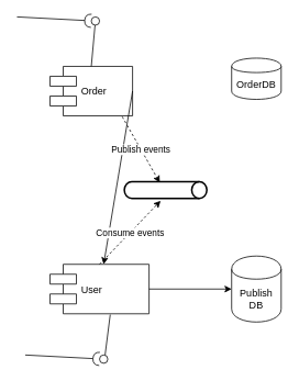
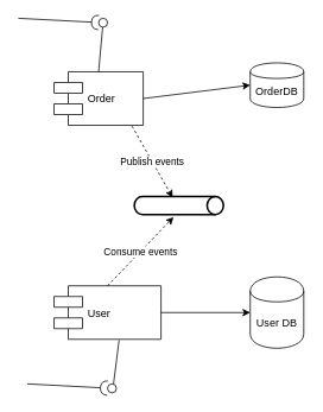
  <mxCell id="0" />
  <mxCell id="1" parent="0" />
  <mxCell id="2" value="Order" style="shape=component;align=left;spacingLeft=36;" vertex="1" parent="1"><mxGeometry x="60" y="80" width="100" height="60" as="geometry" /></mxCell>
  <mxCell id="3" value="User" style="shape=component;align=left;spacingLeft=36;" vertex="1" parent="1"><mxGeometry x="60" y="320" width="120" height="60" as="geometry" /></mxCell>
  <mxCell id="4" value="" style="rounded=0;orthogonalLoop=1;jettySize=auto;html=1;endArrow=none;endFill=0;exitX=0.5;exitY=0;exitDx=0;exitDy=0;" edge="1" target="5" parent="1" source="2"><mxGeometry relative="1" as="geometry"><mxPoint x="60" y="305" as="sourcePoint" /></mxGeometry></mxCell>
  <mxCell id="5" value="" style="ellipse;whiteSpace=wrap;html=1;fontFamily=Helvetica;fontSize=12;fontColor=#000000;align=center;strokeColor=#000000;fillColor=#ffffff;points=[];aspect=fixed;resizable=0;" vertex="1" parent="1"><mxGeometry x="110" y="20" width="10" height="10" as="geometry" /></mxCell>
  <mxCell id="6" value="" style="rounded=0;orthogonalLoop=1;jettySize=auto;html=1;endArrow=halfCircle;endFill=0;endSize=6;strokeWidth=1;" edge="1" parent="1" target="5"><mxGeometry relative="1" as="geometry"><mxPoint x="20" y="20" as="sourcePoint" /><mxPoint x="110" y="30" as="targetPoint" /><Array as="points" /></mxGeometry></mxCell>
  <mxCell id="7" value="" style="rounded=0;orthogonalLoop=1;jettySize=auto;html=1;endArrow=none;endFill=0;exitX=0.608;exitY=1.017;exitDx=0;exitDy=0;exitPerimeter=0;" edge="1" parent="1" source="3"><mxGeometry relative="1" as="geometry"><mxPoint x="130" y="490" as="sourcePoint" /><mxPoint x="125.453" y="439.979" as="targetPoint" /></mxGeometry></mxCell>
  <mxCell id="8" value="" style="rounded=0;orthogonalLoop=1;jettySize=auto;html=1;endArrow=halfCircle;endFill=0;endSize=6;strokeWidth=1;" edge="1" parent="1"><mxGeometry relative="1" as="geometry"><mxPoint x="30" y="430" as="sourcePoint" /><mxPoint x="120.007" y="434.737" as="targetPoint" /><Array as="points" /></mxGeometry></mxCell>
  <mxCell id="9" value="" style="ellipse;whiteSpace=wrap;html=1;fontFamily=Helvetica;fontSize=12;fontColor=#000000;align=center;strokeColor=#000000;fillColor=#ffffff;points=[];aspect=fixed;resizable=0;" vertex="1" parent="1"><mxGeometry x="120" y="430" width="10" height="10" as="geometry" /></mxCell>
  <mxCell id="10" value="OrderDB" style="shape=cylinder;whiteSpace=wrap;html=1;boundedLbl=1;backgroundOutline=1;" vertex="1" parent="1"><mxGeometry x="280" y="70" width="60" height="50" as="geometry" /></mxCell>
- <mxCell id="11" value="Publish DB" style="shape=cylinder;whiteSpace=wrap;html=1;boundedLbl=1;backgroundOutline=1;" vertex="1" parent="1"><mxGeometry x="280" y="310" width="60" height="80" as="geometry" /></mxCell>
- <mxCell id="12" value="" style="endArrow=classic;html=1;exitX=1;exitY=0.5;exitDx=0;exitDy=0;" edge="1" parent="1" source="2" target="3"><mxGeometry width="50" height="50" relative="1" as="geometry"><mxPoint x="10" y="360" as="sourcePoint" /><mxPoint x="60" y="310" as="targetPoint" /></mxGeometry></mxCell>
+ <mxCell id="11" value="User DB" style="shape=cylinder;whiteSpace=wrap;html=1;boundedLbl=1;backgroundOutline=1;" vertex="1" parent="1"><mxGeometry x="280" y="310" width="60" height="80" as="geometry" /></mxCell>
+ <mxCell id="12" value="" style="endArrow=classic;html=1;exitX=1;exitY=0.5;exitDx=0;exitDy=0;entryX=0;entryY=0.5;entryDx=0;entryDy=0;" edge="1" parent="1" source="2" target="10"><mxGeometry width="50" height="50" relative="1" as="geometry"><mxPoint x="10" y="360" as="sourcePoint" /><mxPoint x="60" y="310" as="targetPoint" /></mxGeometry></mxCell>
  <mxCell id="13" value="" style="endArrow=classic;html=1;exitX=1;exitY=0.5;exitDx=0;exitDy=0;entryX=0;entryY=0.5;entryDx=0;entryDy=0;" edge="1" parent="1"><mxGeometry width="50" height="50" relative="1" as="geometry"><mxPoint x="180" y="350" as="sourcePoint" /><mxPoint x="280" y="350" as="targetPoint" /></mxGeometry></mxCell>
  <mxCell id="14" value="" style="strokeWidth=2;html=1;shape=mxgraph.flowchart.direct_data;whiteSpace=wrap;" vertex="1" parent="1"><mxGeometry x="150" y="220" width="100" height="20" as="geometry" /></mxCell>
  <mxCell id="15" value="Publish events" style="endArrow=classic;html=1;exitX=0.875;exitY=1.017;exitDx=0;exitDy=0;exitPerimeter=0;entryX=0.43;entryY=0.05;entryDx=0;entryDy=0;entryPerimeter=0;dashed=1;" edge="1" parent="1" source="2" target="14"><mxGeometry width="50" height="50" relative="1" as="geometry"><mxPoint x="10" y="510" as="sourcePoint" /><mxPoint x="60" y="460" as="targetPoint" /></mxGeometry></mxCell>
  <mxCell id="16" value="Consume events" style="endArrow=classic;html=1;entryX=0.44;entryY=1.15;entryDx=0;entryDy=0;entryPerimeter=0;exitX=0.5;exitY=0;exitDx=0;exitDy=0;dashed=1;" edge="1" parent="1" source="3" target="14"><mxGeometry width="50" height="50" relative="1" as="geometry"><mxPoint x="10" y="510" as="sourcePoint" /><mxPoint x="60" y="460" as="targetPoint" /></mxGeometry></mxCell>
